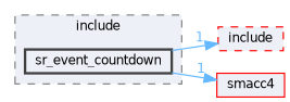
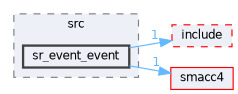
  digraph {
    compound=true
    rankdir=LR
    node [color=red fillcolor="#edf0f7" fontname=Helvetica fontsize=10 shape=box]
    edge [color=steelblue1 fontcolor=steelblue1 fontname=Helvetica fontsize=10 headlabel=1 labeldistance=1.5 labelfontname=Helvetica labelfontsize=10]
-   n1 [color=grey25 height=0.2 label=sr_event_countdown style="filled,bold" width=0.4]
+   n1 [color=grey25 height=0.2 label=sr_event_event style="filled,bold" width=0.4]
    n2 [height=0.2 label=include style="filled,dashed" width=0.4]
    n3 [height=0.2 label=smacc4 style=filled width=0.4]
    subgraph cluster_1 {
      bgcolor="#edf0f7"
      fontname=Helvetica
      fontsize=10
-     label=include
+     label=src
      pencolor=grey50
      style="filled,dashed"
      n1
    }
    n1 -> n2
    n1 -> n3
  }
